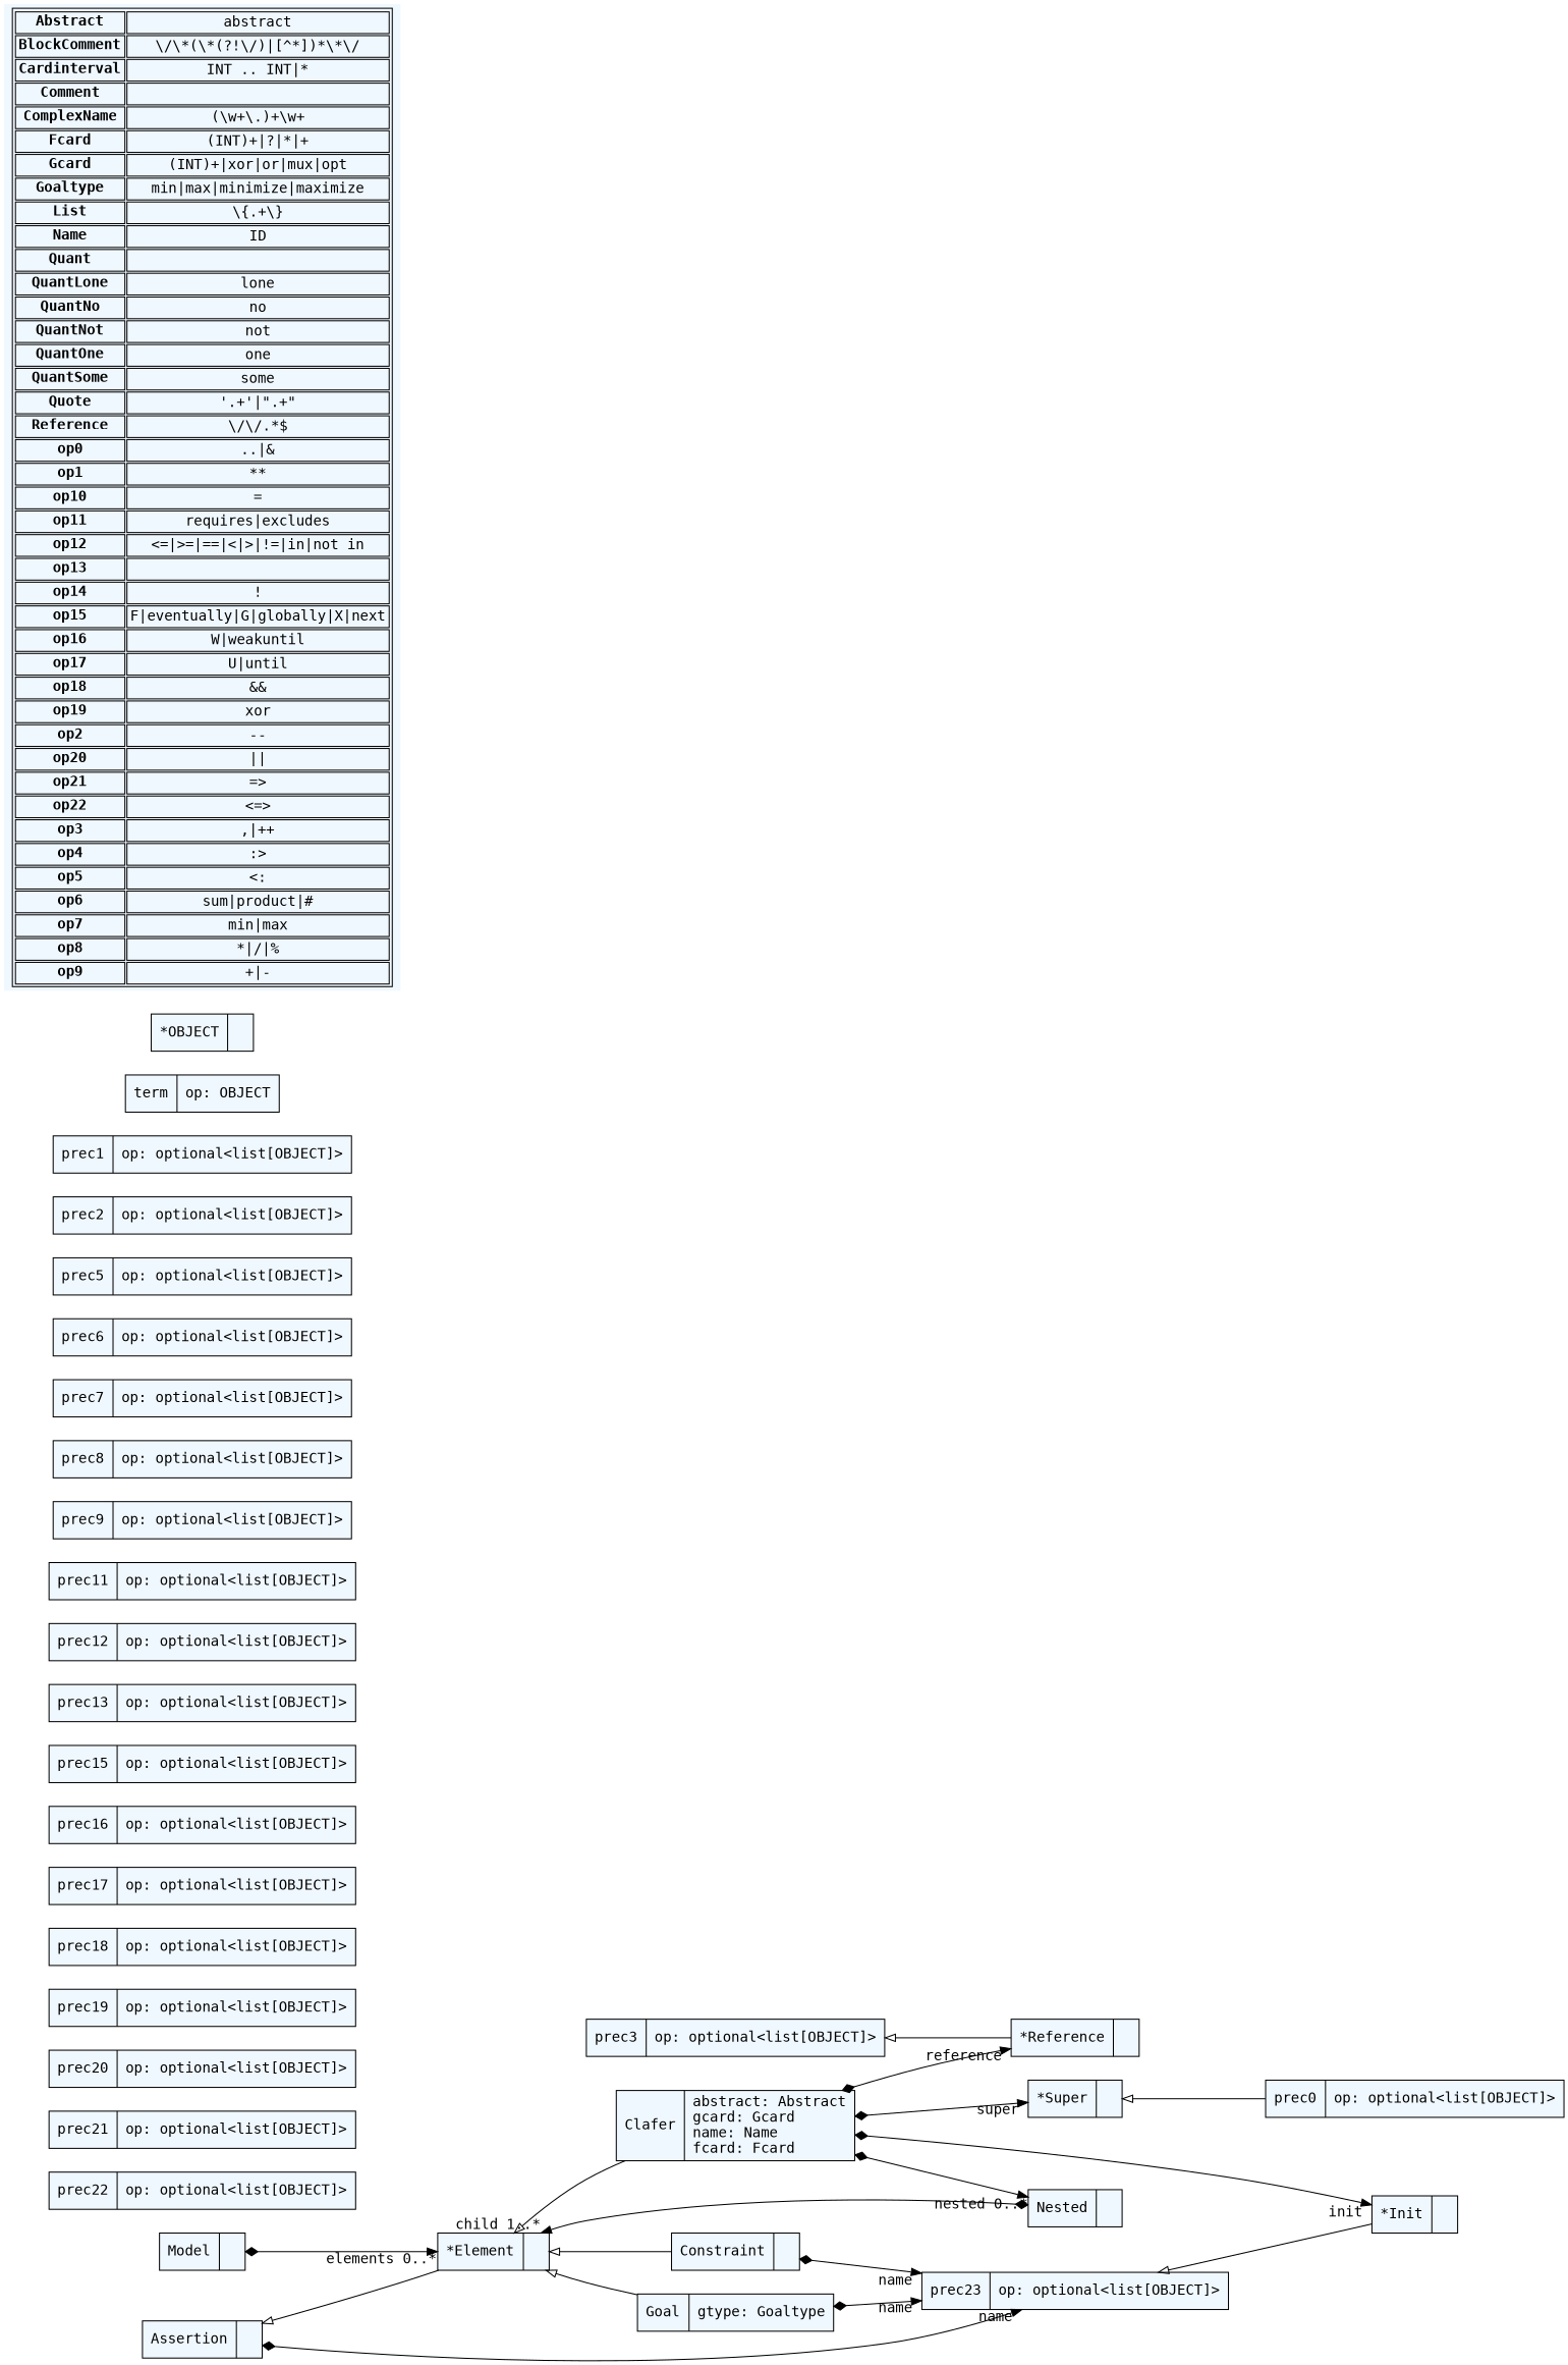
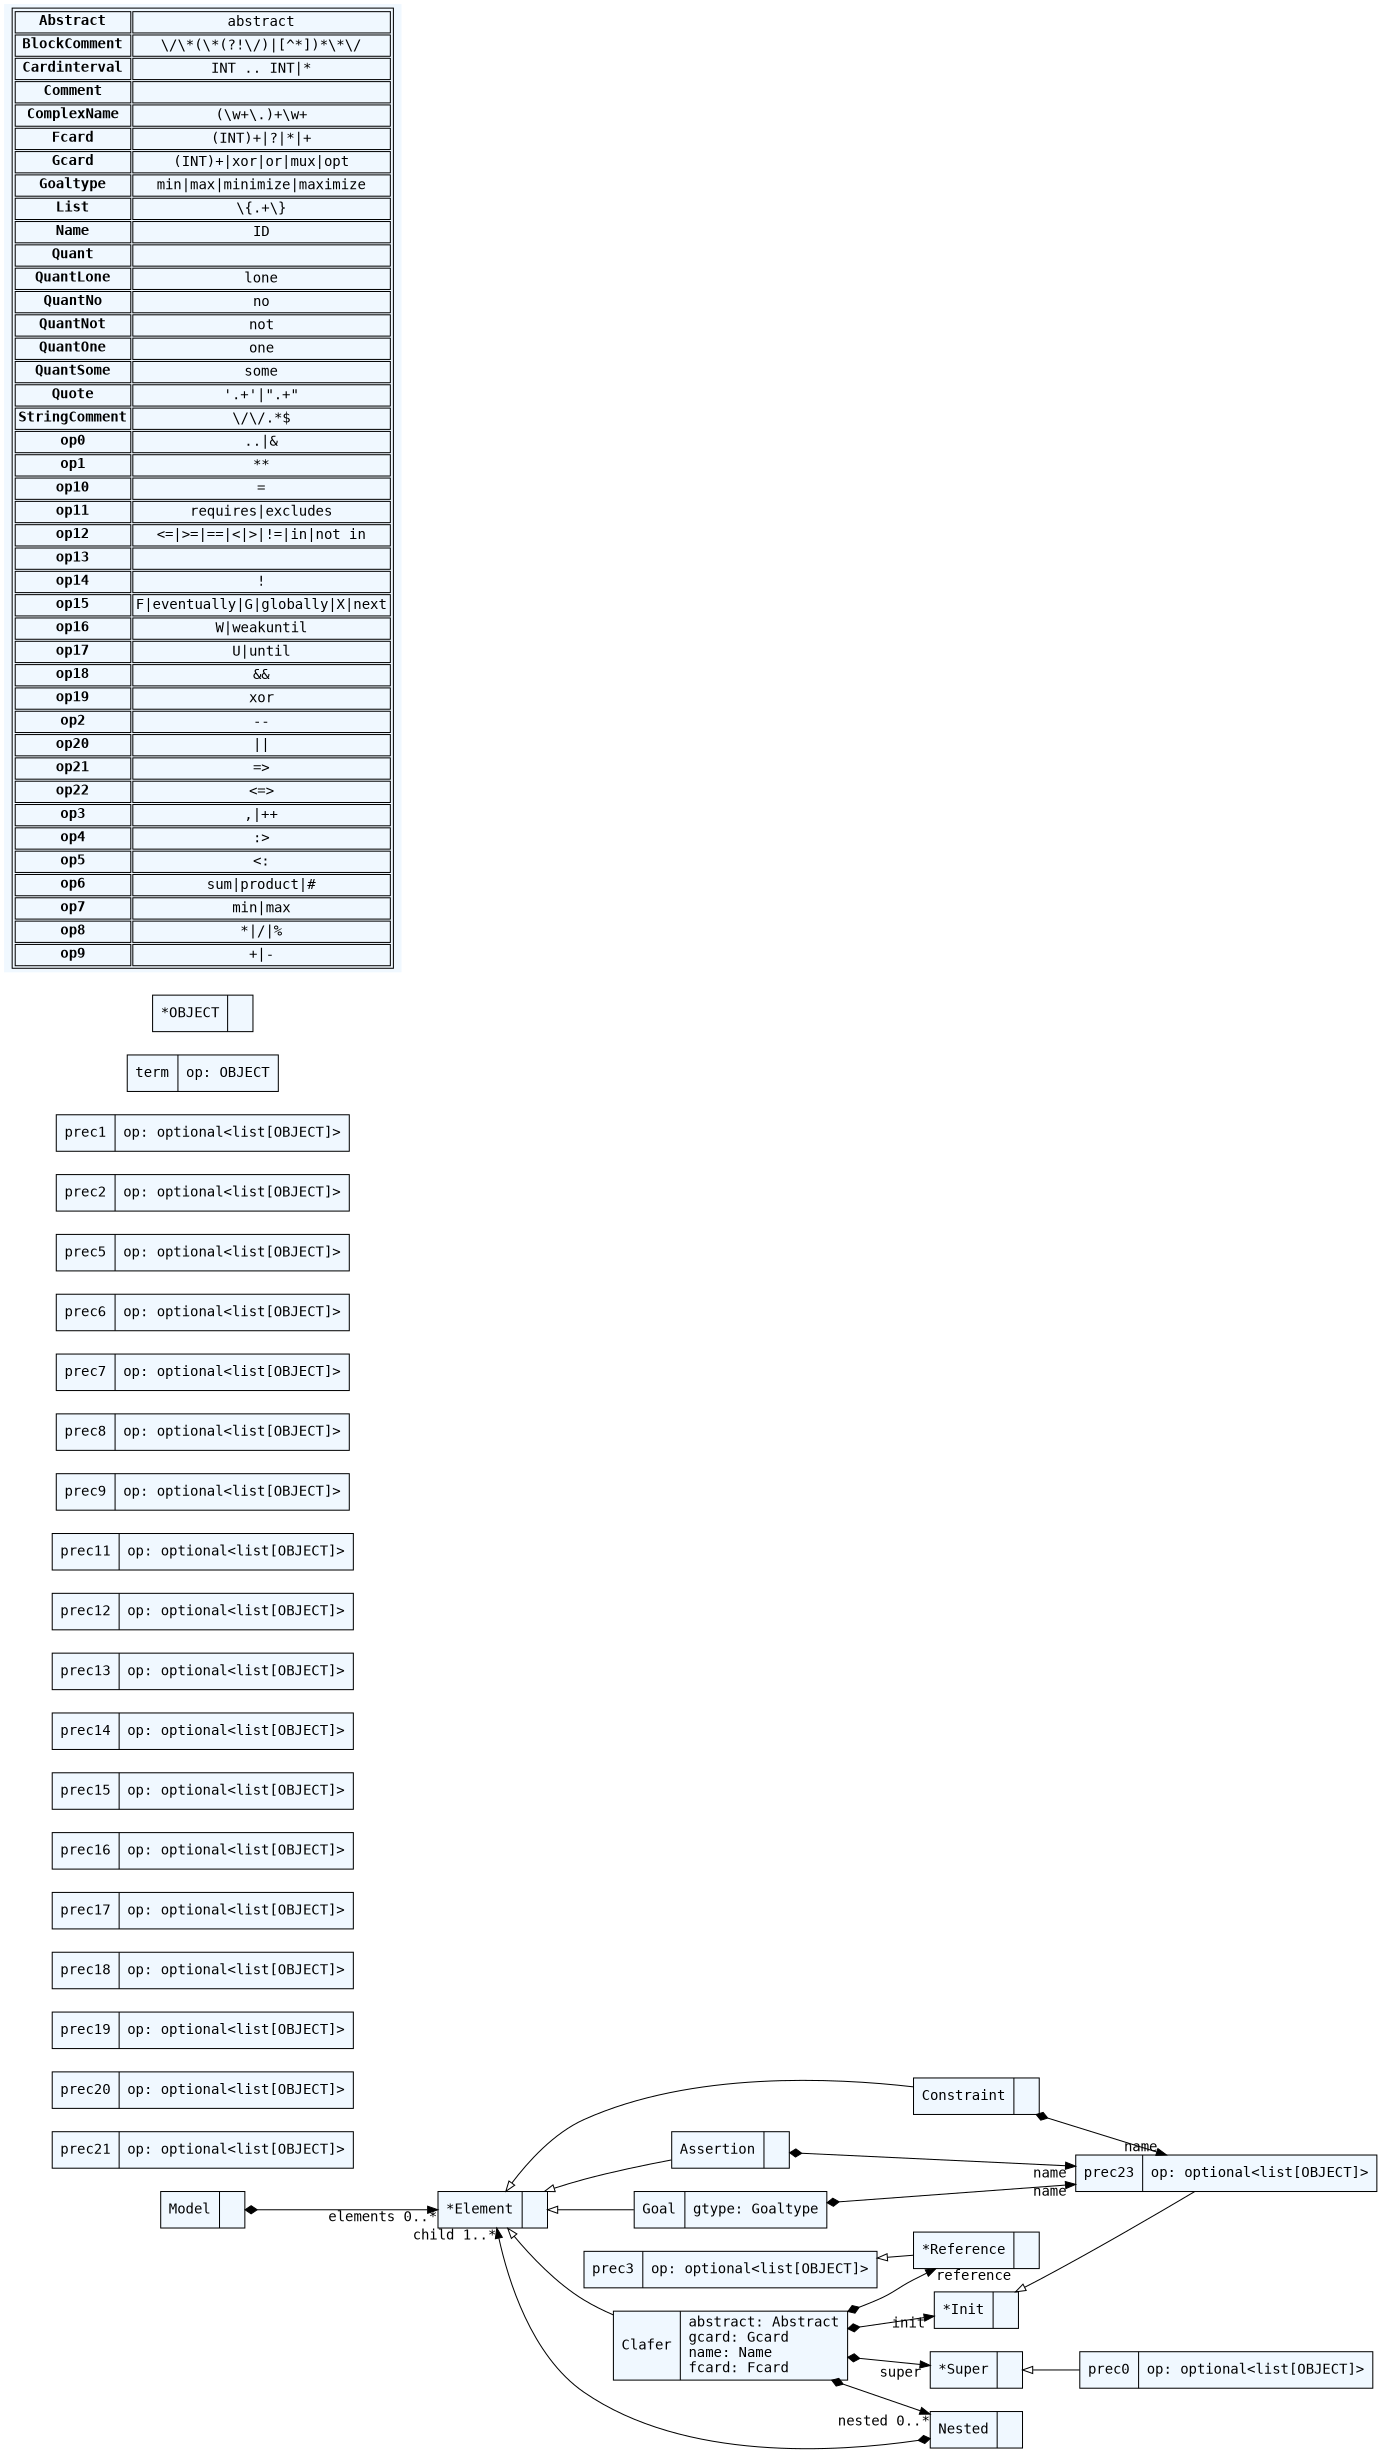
  digraph {
    fontname="DejaVu Sans Mono"
    fontsize=8
    nodesep=0.3
    rankdir=LR
    node [fillcolor=aliceblue fontname="DejaVu Sans Mono" shape=record style=filled]
    edge [arrowtail=diamond dir=both fontname="DejaVu Sans Mono"]
    n1 [label="{Model|}"]
    n2 [label="{*Element|}"]
    n3 [label="{Constraint|}"]
    n4 [label="{Assertion|}"]
    n5 [label="{Goal|gtype: Goaltype\l}"]
    n6 [label="{Clafer|abstract: Abstract\lgcard: Gcard\lname: Name\lfcard: Fcard\l}"]
    n7 [label="{prec23|op: optional\<list[OBJECT]\>\l}"]
    n8 [label="{*Super|}"]
    n9 [label="{*Reference|}"]
    n10 [label="{*Init|}"]
    n11 [label="{Nested|}"]
    n12 [label="{prec0|op: optional\<list[OBJECT]\>\l}"]
    n13 [label="{prec3|op: optional\<list[OBJECT]\>\l}"]
-   n14 [label="{prec22|op: optional\<list[OBJECT]\>\l}"]
    n15 [label="{prec21|op: optional\<list[OBJECT]\>\l}"]
    n16 [label="{prec20|op: optional\<list[OBJECT]\>\l}"]
    n17 [label="{prec19|op: optional\<list[OBJECT]\>\l}"]
    n18 [label="{prec18|op: optional\<list[OBJECT]\>\l}"]
    n19 [label="{prec17|op: optional\<list[OBJECT]\>\l}"]
    n20 [label="{prec16|op: optional\<list[OBJECT]\>\l}"]
    n21 [label="{prec15|op: optional\<list[OBJECT]\>\l}"]
+   n22 [label="{prec14|op: optional\<list[OBJECT]\>\l}"]
    n23 [label="{prec13|op: optional\<list[OBJECT]\>\l}"]
    n24 [label="{prec12|op: optional\<list[OBJECT]\>\l}"]
    n25 [label="{prec11|op: optional\<list[OBJECT]\>\l}"]
    n26 [label="{prec9|op: optional\<list[OBJECT]\>\l}"]
    n27 [label="{prec8|op: optional\<list[OBJECT]\>\l}"]
    n28 [label="{prec7|op: optional\<list[OBJECT]\>\l}"]
    n29 [label="{prec6|op: optional\<list[OBJECT]\>\l}"]
    n30 [label="{prec5|op: optional\<list[OBJECT]\>\l}"]
    n31 [label="{prec2|op: optional\<list[OBJECT]\>\l}"]
    n32 [label="{prec1|op: optional\<list[OBJECT]\>\l}"]
    n33 [label="{term|op: OBJECT\l}"]
    n34 [label="{*OBJECT|}"]
-   n35 [label=< <table> 	<tr> 		<td><b>Abstract</b></td><td>abstract</td> 	</tr> 	<tr> 		<td><b>BlockComment</b></td><td>\/\*(\*(?!\/)|[^*])*\*\/</td> 	</tr> 	<tr> 		<td><b>Cardinterval</b></td><td>INT .. INT|*</td> 	</tr> 	<tr> 		<td><b>Comment</b></td><td></td> 	</tr> 	<tr> 		<td><b>ComplexName</b></td><td>(\w+\.)+\w+</td> 	</tr> 	<tr> 		<td><b>Fcard</b></td><td>(INT)+|?|*|+</td> 	</tr> 	<tr> 		<td><b>Gcard</b></td><td>(INT)+|xor|or|mux|opt</td> 	</tr> 	<tr> 		<td><b>Goaltype</b></td><td>min|max|minimize|maximize</td> 	</tr> 	<tr> 		<td><b>List</b></td><td>\{.+\}</td> 	</tr> 	<tr> 		<td><b>Name</b></td><td>ID</td> 	</tr> 	<tr> 		<td><b>Quant</b></td><td></td> 	</tr> 	<tr> 		<td><b>QuantLone</b></td><td>lone</td> 	</tr> 	<tr> 		<td><b>QuantNo</b></td><td>no</td> 	</tr> 	<tr> 		<td><b>QuantNot</b></td><td>not</td> 	</tr> 	<tr> 		<td><b>QuantOne</b></td><td>one</td> 	</tr> 	<tr> 		<td><b>QuantSome</b></td><td>some</td> 	</tr> 	<tr> 		<td><b>Quote</b></td><td>&#x27;.+&#x27;|&quot;.+&quot;</td> 	</tr> 	<tr> 		<td><b>Reference</b></td><td>\/\/.*$</td> 	</tr> 	<tr> 		<td><b>op0</b></td><td>..|&amp;</td> 	</tr> 	<tr> 		<td><b>op1</b></td><td>**</td> 	</tr> 	<tr> 		<td><b>op10</b></td><td>=</td> 	</tr> 	<tr> 		<td><b>op11</b></td><td>requires|excludes</td> 	</tr> 	<tr> 		<td><b>op12</b></td><td>&lt;=|&gt;=|==|&lt;|&gt;|!=|in|not in</td> 	</tr> 	<tr> 		<td><b>op13</b></td><td></td> 	</tr> 	<tr> 		<td><b>op14</b></td><td>!</td> 	</tr> 	<tr> 		<td><b>op15</b></td><td>F|eventually|G|globally|X|next</td> 	</tr> 	<tr> 		<td><b>op16</b></td><td>W|weakuntil</td> 	</tr> 	<tr> 		<td><b>op17</b></td><td>U|until</td> 	</tr> 	<tr> 		<td><b>op18</b></td><td>&amp;&amp;</td> 	</tr> 	<tr> 		<td><b>op19</b></td><td>xor</td> 	</tr> 	<tr> 		<td><b>op2</b></td><td>--</td> 	</tr> 	<tr> 		<td><b>op20</b></td><td>||</td> 	</tr> 	<tr> 		<td><b>op21</b></td><td>=&gt;</td> 	</tr> 	<tr> 		<td><b>op22</b></td><td>&lt;=&gt;</td> 	</tr> 	<tr> 		<td><b>op3</b></td><td>,|++</td> 	</tr> 	<tr> 		<td><b>op4</b></td><td>:&gt;</td> 	</tr> 	<tr> 		<td><b>op5</b></td><td>&lt;:</td> 	</tr> 	<tr> 		<td><b>op6</b></td><td>sum|product|#</td> 	</tr> 	<tr> 		<td><b>op7</b></td><td>min|max</td> 	</tr> 	<tr> 		<td><b>op8</b></td><td>*|/|%</td> 	</tr> 	<tr> 		<td><b>op9</b></td><td>+|-</td> 	</tr> </table> > shape=plaintext]
+   n35 [label=< <table> 	<tr> 		<td><b>Abstract</b></td><td>abstract</td> 	</tr> 	<tr> 		<td><b>BlockComment</b></td><td>\/\*(\*(?!\/)|[^*])*\*\/</td> 	</tr> 	<tr> 		<td><b>Cardinterval</b></td><td>INT .. INT|*</td> 	</tr> 	<tr> 		<td><b>Comment</b></td><td></td> 	</tr> 	<tr> 		<td><b>ComplexName</b></td><td>(\w+\.)+\w+</td> 	</tr> 	<tr> 		<td><b>Fcard</b></td><td>(INT)+|?|*|+</td> 	</tr> 	<tr> 		<td><b>Gcard</b></td><td>(INT)+|xor|or|mux|opt</td> 	</tr> 	<tr> 		<td><b>Goaltype</b></td><td>min|max|minimize|maximize</td> 	</tr> 	<tr> 		<td><b>List</b></td><td>\{.+\}</td> 	</tr> 	<tr> 		<td><b>Name</b></td><td>ID</td> 	</tr> 	<tr> 		<td><b>Quant</b></td><td></td> 	</tr> 	<tr> 		<td><b>QuantLone</b></td><td>lone</td> 	</tr> 	<tr> 		<td><b>QuantNo</b></td><td>no</td> 	</tr> 	<tr> 		<td><b>QuantNot</b></td><td>not</td> 	</tr> 	<tr> 		<td><b>QuantOne</b></td><td>one</td> 	</tr> 	<tr> 		<td><b>QuantSome</b></td><td>some</td> 	</tr> 	<tr> 		<td><b>Quote</b></td><td>&#x27;.+&#x27;|&quot;.+&quot;</td> 	</tr> 	<tr> 		<td><b>StringComment</b></td><td>\/\/.*$</td> 	</tr> 	<tr> 		<td><b>op0</b></td><td>..|&amp;</td> 	</tr> 	<tr> 		<td><b>op1</b></td><td>**</td> 	</tr> 	<tr> 		<td><b>op10</b></td><td>=</td> 	</tr> 	<tr> 		<td><b>op11</b></td><td>requires|excludes</td> 	</tr> 	<tr> 		<td><b>op12</b></td><td>&lt;=|&gt;=|==|&lt;|&gt;|!=|in|not in</td> 	</tr> 	<tr> 		<td><b>op13</b></td><td></td> 	</tr> 	<tr> 		<td><b>op14</b></td><td>!</td> 	</tr> 	<tr> 		<td><b>op15</b></td><td>F|eventually|G|globally|X|next</td> 	</tr> 	<tr> 		<td><b>op16</b></td><td>W|weakuntil</td> 	</tr> 	<tr> 		<td><b>op17</b></td><td>U|until</td> 	</tr> 	<tr> 		<td><b>op18</b></td><td>&amp;&amp;</td> 	</tr> 	<tr> 		<td><b>op19</b></td><td>xor</td> 	</tr> 	<tr> 		<td><b>op2</b></td><td>--</td> 	</tr> 	<tr> 		<td><b>op20</b></td><td>||</td> 	</tr> 	<tr> 		<td><b>op21</b></td><td>=&gt;</td> 	</tr> 	<tr> 		<td><b>op22</b></td><td>&lt;=&gt;</td> 	</tr> 	<tr> 		<td><b>op3</b></td><td>,|++</td> 	</tr> 	<tr> 		<td><b>op4</b></td><td>:&gt;</td> 	</tr> 	<tr> 		<td><b>op5</b></td><td>&lt;:</td> 	</tr> 	<tr> 		<td><b>op6</b></td><td>sum|product|#</td> 	</tr> 	<tr> 		<td><b>op7</b></td><td>min|max</td> 	</tr> 	<tr> 		<td><b>op8</b></td><td>*|/|%</td> 	</tr> 	<tr> 		<td><b>op9</b></td><td>+|-</td> 	</tr> </table> > shape=plaintext]
    n1 -> n2 [headlabel="elements 0..*"]
    n2 -> n3 [arrowtail=empty dir=back]
-   n4 -> n2 [arrowtail=empty dir=back]
+   n2 -> n4 [arrowtail=empty dir=back]
    n2 -> n5 [arrowtail=empty dir=back]
    n2 -> n6 [arrowtail=empty dir=back]
    n3 -> n7 [headlabel="name "]
    n4 -> n7 [headlabel="name "]
    n5 -> n7 [headlabel="name "]
    n6 -> n8 [headlabel="super "]
    n6 -> n9 [headlabel="reference "]
    n6 -> n10 [headlabel="init "]
    n6 -> n11 [headlabel="nested 0..*"]
    n8 -> n12 [arrowtail=empty dir=back]
-   n7 -> n10 [arrowtail=empty dir=back]
+   n10 -> n7 [arrowtail=empty dir=back]
    n11 -> n2 [headlabel="child 1..*"]
    n13 -> n9 [arrowtail=empty dir=back]
  }
